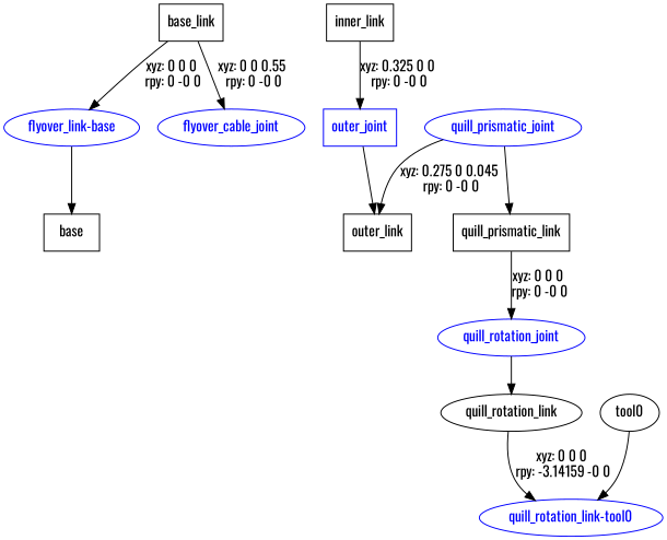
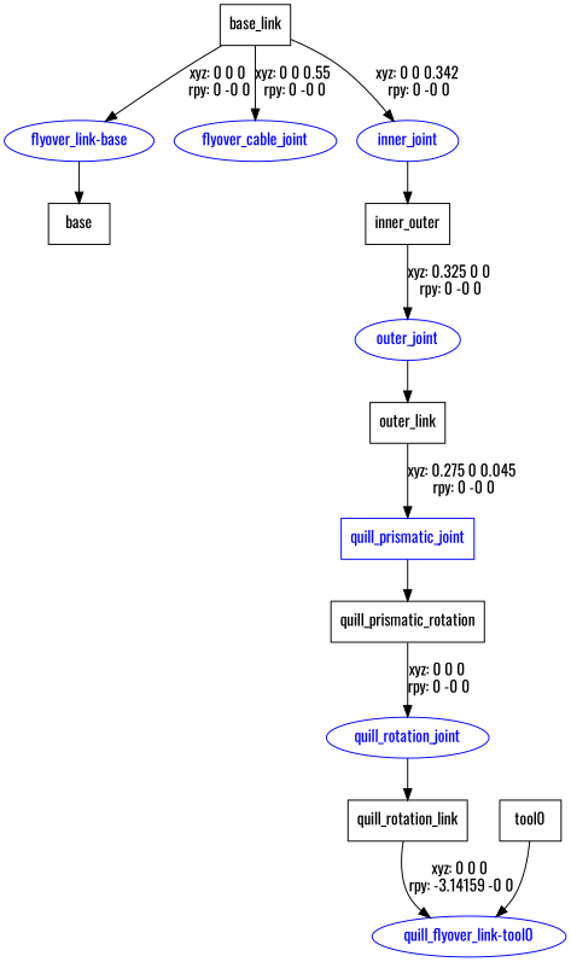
  digraph {
    fontname=Oswald
    node [fontname=Oswald shape=box]
    edge [fontname=Oswald]
    n1 [label=base_link]
    n2 [color=blue fontcolor=blue label="flyover_link-base" shape=ellipse]
    flyover_cable_joint [color=blue fontcolor=blue shape=ellipse]
+   inner_joint [color=blue fontcolor=blue shape=ellipse]
    n5 [label=base]
-   n6 [label=inner_link]
-   outer_joint [color=blue fontcolor=blue]
+   n6 [label=inner_outer]
+   outer_joint [color=blue fontcolor=blue shape=ellipse]
    n8 [label=outer_link]
-   quill_prismatic_joint [color=blue fontcolor=blue shape=ellipse]
-   n10 [label=quill_prismatic_link]
+   quill_prismatic_joint [color=blue fontcolor=blue]
+   n10 [label=quill_prismatic_rotation]
    quill_rotation_joint [color=blue fontcolor=blue shape=ellipse]
-   n12 [label=quill_rotation_link shape=ellipse]
-   "quill_rotation_link-tool0" [color=blue fontcolor=blue shape=ellipse]
-   n14 [label=tool0 shape=ellipse]
+   n12 [label=quill_rotation_link]
+   "quill_rotation_link-tool0" [color=blue fontcolor=blue shape=ellipse label="quill_flyover_link-tool0"]
+   n14 [label=tool0]
    n1 -> n2 [label="xyz: 0 0 0 \nrpy: 0 -0 0"]
    n1 -> flyover_cable_joint [label="xyz: 0 0 0.55 \nrpy: 0 -0 0"]
+   n1 -> inner_joint [label="xyz: 0 0 0.342 \nrpy: 0 -0 0"]
    n2 -> n5
+   inner_joint -> n6
    n6 -> outer_joint [label="xyz: 0.325 0 0 \nrpy: 0 -0 0"]
    outer_joint -> n8
-   quill_prismatic_joint -> n8 [label="xyz: 0.275 0 0.045 \nrpy: 0 -0 0"]
+   n8 -> quill_prismatic_joint [label="xyz: 0.275 0 0.045 \nrpy: 0 -0 0"]
    quill_prismatic_joint -> n10
    n10 -> quill_rotation_joint [label="xyz: 0 0 0 \nrpy: 0 -0 0"]
    quill_rotation_joint -> n12
    n12 -> "quill_rotation_link-tool0" [label="xyz: 0 0 0 \nrpy: -3.14159 -0 0"]
    n14 -> "quill_rotation_link-tool0"
  }
